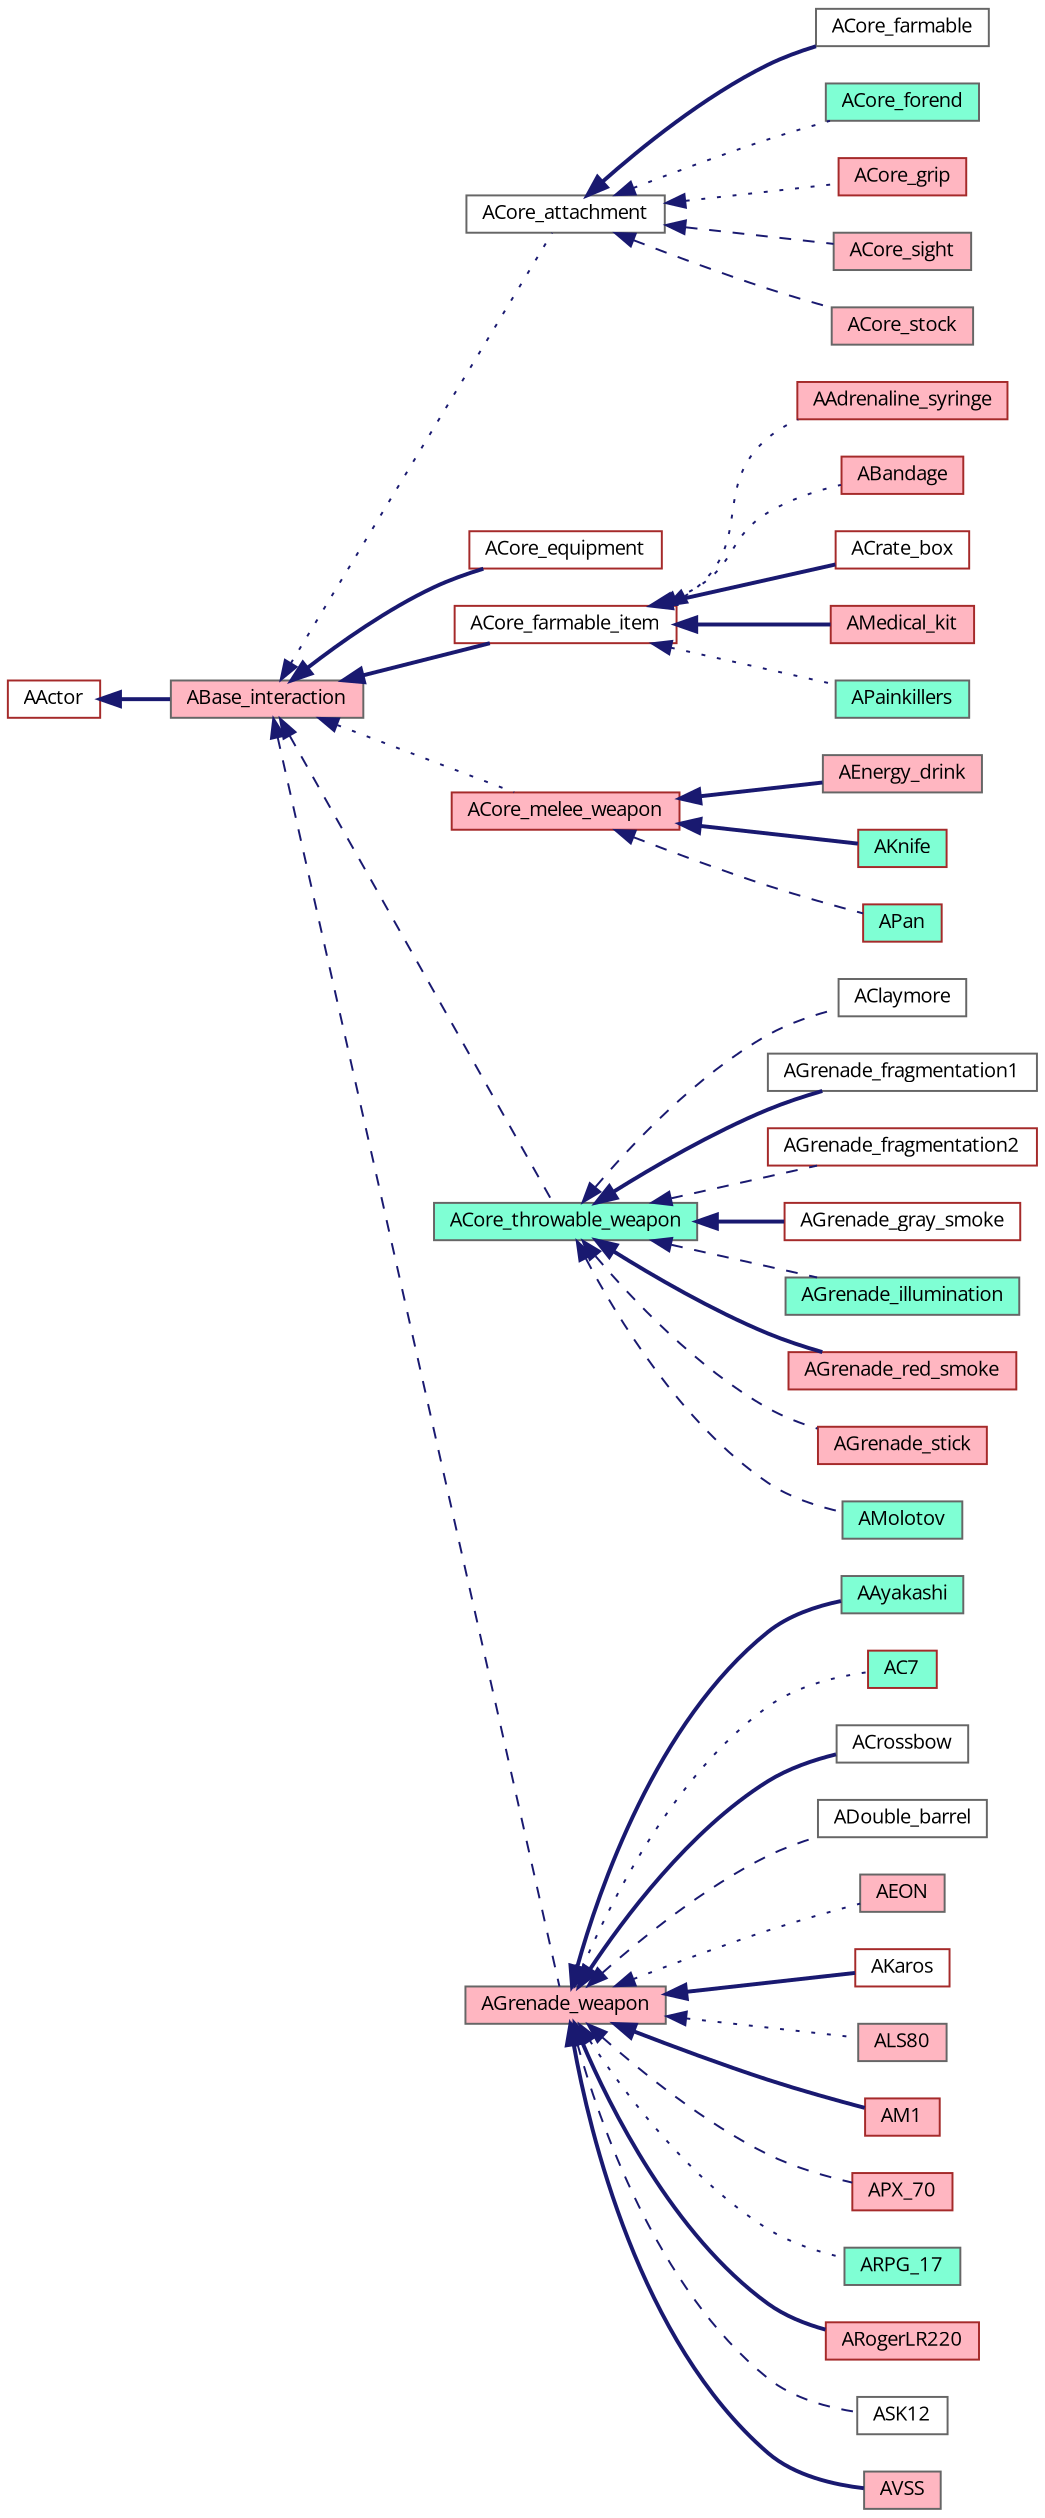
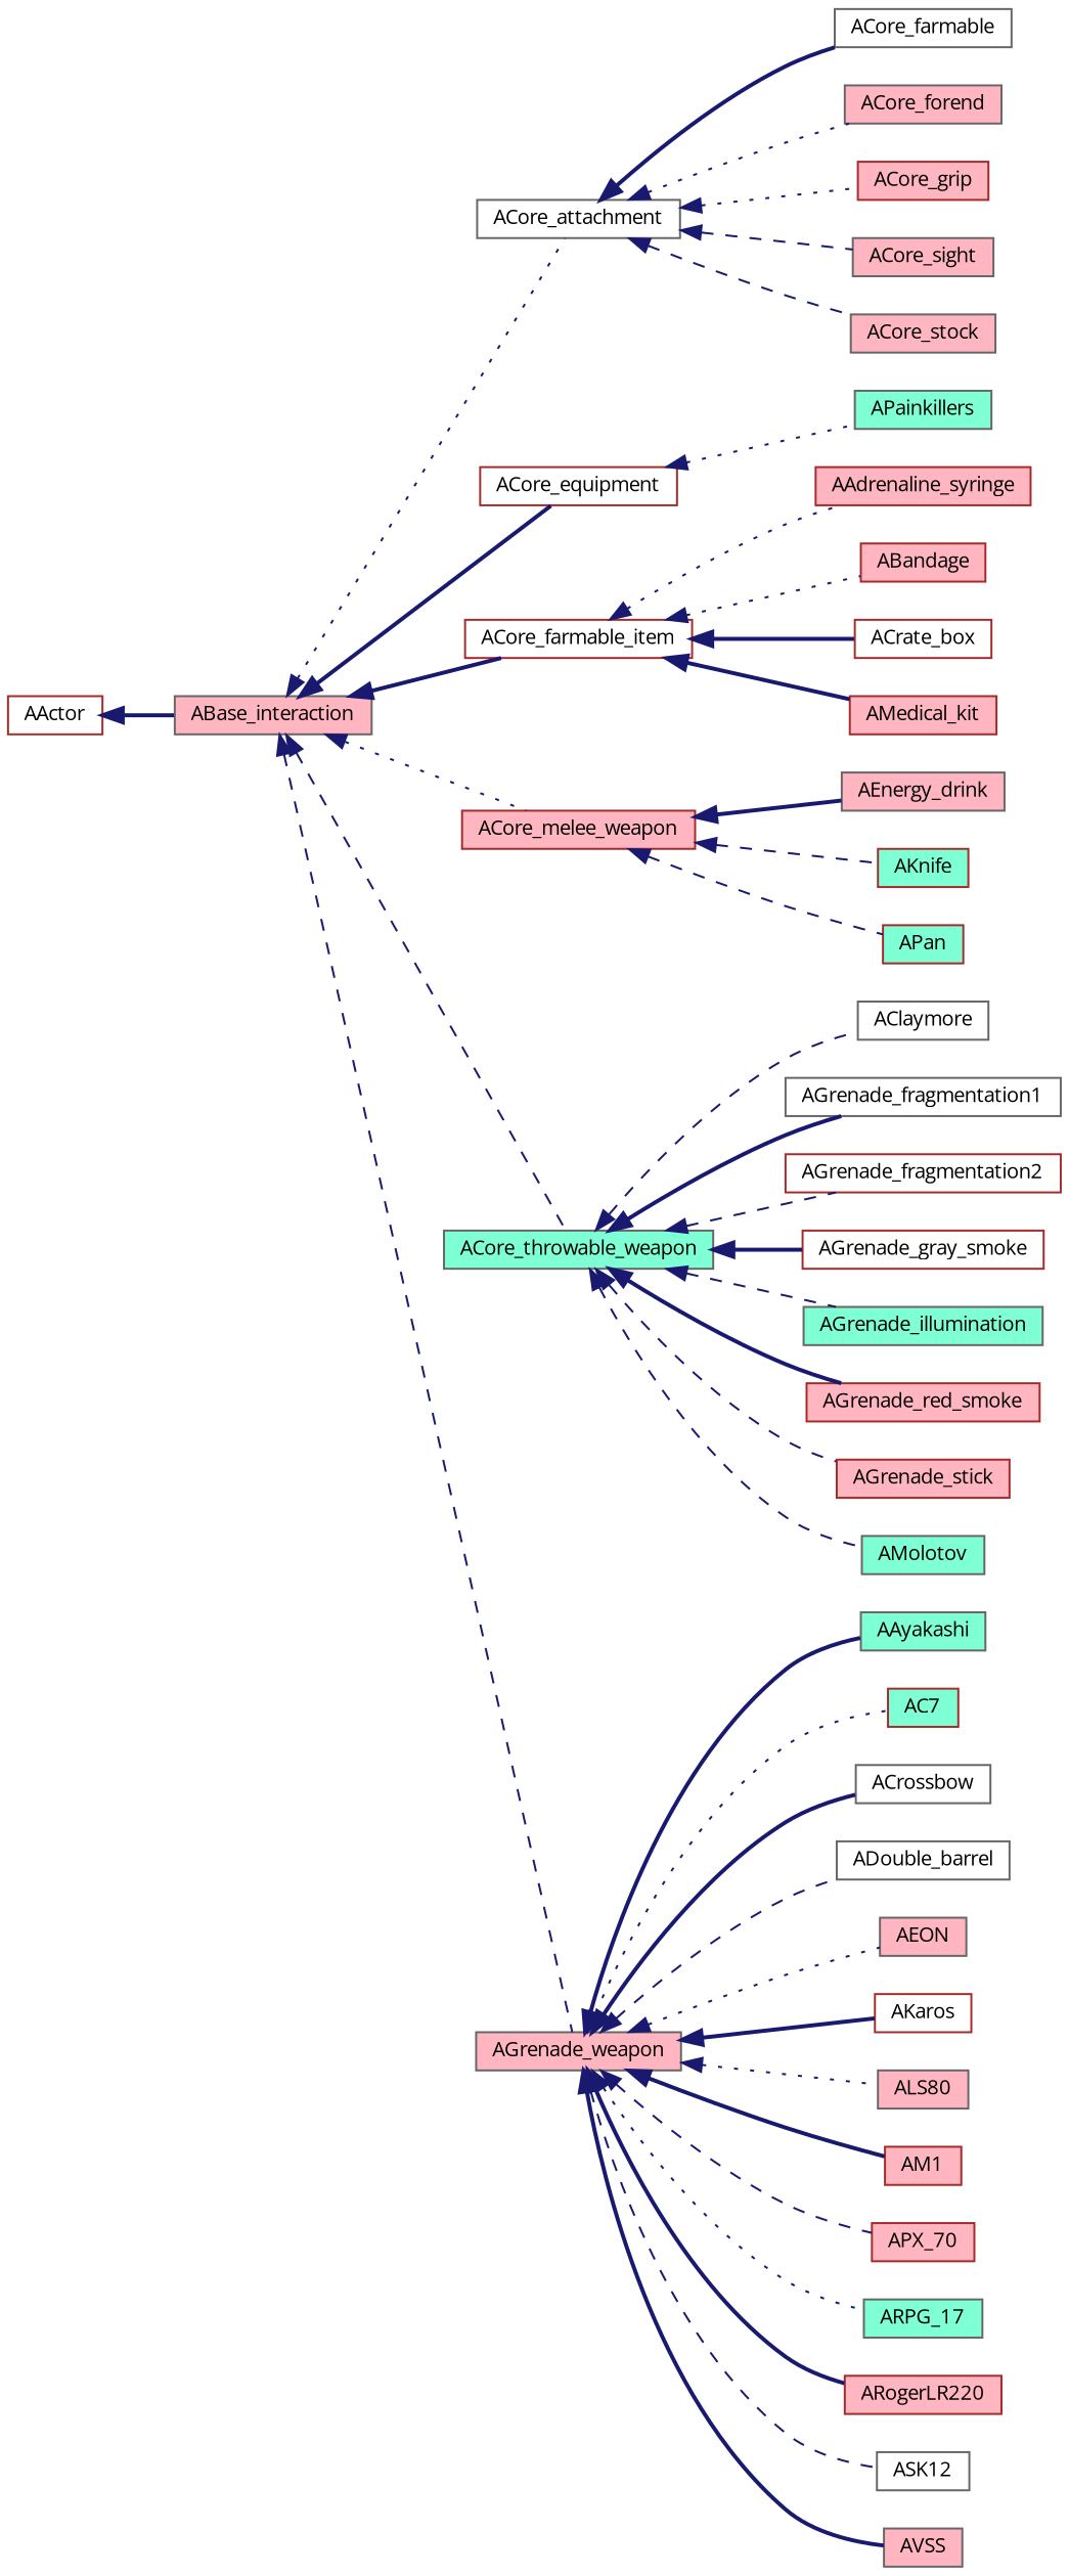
  digraph {
    fontname="Open Sans"
    rankdir=LR
    node [color=gray40 fillcolor=lightpink fontname="Open Sans" fontsize=10 shape=record style=filled]
    edge [color=midnightblue dir=back fontname="Open Sans" fontsize=10 labelfontname=Helvetica labelfontsize=10 style=bold]
    n1 [fontcolor=black height=0.2 label=ABase_interaction width=0.4]
    n2 [fillcolor=white height=0.2 label=ACore_attachment width=0.4]
    n3 [color=brown fillcolor=white height=0.2 label=ACore_equipment width=0.4]
    n4 [color=brown fillcolor=white height=0.2 label=ACore_farmable_item width=0.4]
    n5 [color=brown height=0.2 label=ACore_melee_weapon width=0.4]
    n6 [fillcolor=aquamarine height=0.2 label=ACore_throwable_weapon width=0.4]
    n7 [height=0.2 label=AGrenade_weapon width=0.4]
    n8 [fillcolor=white height=0.2 label=ACore_farmable width=0.4]
-   n9 [fillcolor=aquamarine height=0.2 label=ACore_forend width=0.4]
+   n9 [height=0.2 label=ACore_forend width=0.4]
    n10 [color=brown height=0.2 label=ACore_grip width=0.4]
    n11 [height=0.2 label=ACore_sight width=0.4]
    n12 [height=0.2 label=ACore_stock width=0.4]
    n13 [color=brown height=0.2 label=AAdrenaline_syringe width=0.4]
    n14 [color=brown height=0.2 label=ABandage width=0.4]
    n15 [color=brown fillcolor=white height=0.2 label=ACrate_box width=0.4]
    n16 [color=brown height=0.2 label=AMedical_kit width=0.4]
    n17 [fillcolor=aquamarine height=0.2 label=APainkillers width=0.4]
    n18 [height=0.2 label=AEnergy_drink width=0.4]
    n19 [color=brown fillcolor=aquamarine height=0.2 label=AKnife width=0.4]
    n20 [color=brown fillcolor=aquamarine height=0.2 label=APan width=0.4]
    n21 [fillcolor=white height=0.2 label=AClaymore width=0.4]
    n22 [fillcolor=white height=0.2 label=AGrenade_fragmentation1 width=0.4]
    n23 [color=brown fillcolor=white height=0.2 label=AGrenade_fragmentation2 width=0.4]
    n24 [color=brown fillcolor=white height=0.2 label=AGrenade_gray_smoke width=0.4]
    n25 [fillcolor=aquamarine height=0.2 label=AGrenade_illumination width=0.4]
    n26 [color=brown height=0.2 label=AGrenade_red_smoke width=0.4]
    n27 [color=brown height=0.2 label=AGrenade_stick width=0.4]
    n28 [fillcolor=aquamarine height=0.2 label=AMolotov width=0.4]
    n29 [fillcolor=aquamarine height=0.2 label=AAyakashi width=0.4]
    n30 [color=brown fillcolor=aquamarine height=0.2 label=AC7 width=0.4]
    n31 [fillcolor=white height=0.2 label=ACrossbow width=0.4]
    n32 [fillcolor=white height=0.2 label=ADouble_barrel width=0.4]
    n33 [height=0.2 label=AEON width=0.4]
    n34 [color=brown fillcolor=white height=0.2 label=AKaros width=0.4]
    n35 [height=0.2 label=ALS80 width=0.4]
    n36 [color=brown height=0.2 label=AM1 width=0.4]
    n37 [color=brown height=0.2 label=APX_70 width=0.4]
    n38 [fillcolor=aquamarine height=0.2 label=ARPG_17 width=0.4]
    n39 [color=brown height=0.2 label=ARogerLR220 width=0.4]
    n40 [fillcolor=white height=0.2 label=ASK12 width=0.4]
    n41 [height=0.2 label=AVSS width=0.4]
    n42 [color=brown fillcolor=white height=0.2 label=AActor width=0.4]
    n1 -> n2 [style=dotted]
    n1 -> n3
    n1 -> n4
    n1 -> n5 [style=dotted]
    n1 -> n6 [style=dashed]
    n1 -> n7 [style=dashed]
    n2 -> n8
    n2 -> n9 [style=dotted]
    n2 -> n10 [style=dotted]
    n2 -> n11 [style=dashed]
    n2 -> n12 [style=dashed]
    n4 -> n13 [style=dotted]
    n4 -> n14 [style=dotted]
    n4 -> n15
    n4 -> n16
-   n4 -> n17 [style=dotted]
+   n3 -> n17 [style=dotted]
    n5 -> n18
-   n5 -> n19
+   n5 -> n19 [style=dashed]
    n5 -> n20 [style=dashed]
    n6 -> n21 [style=dashed]
    n6 -> n22
    n6 -> n23 [style=dashed]
    n6 -> n24
    n6 -> n25 [style=dashed]
    n6 -> n26
    n6 -> n27 [style=dashed]
    n6 -> n28 [style=dashed]
    n7 -> n29
    n7 -> n30 [style=dotted]
    n7 -> n31
    n7 -> n32 [style=dashed]
    n7 -> n33 [style=dotted]
    n7 -> n34
    n7 -> n35 [style=dotted]
    n7 -> n36
    n7 -> n37 [style=dashed]
    n7 -> n38 [style=dotted]
    n7 -> n39
    n7 -> n40 [style=dashed]
    n7 -> n41
    n42 -> n1
  }
